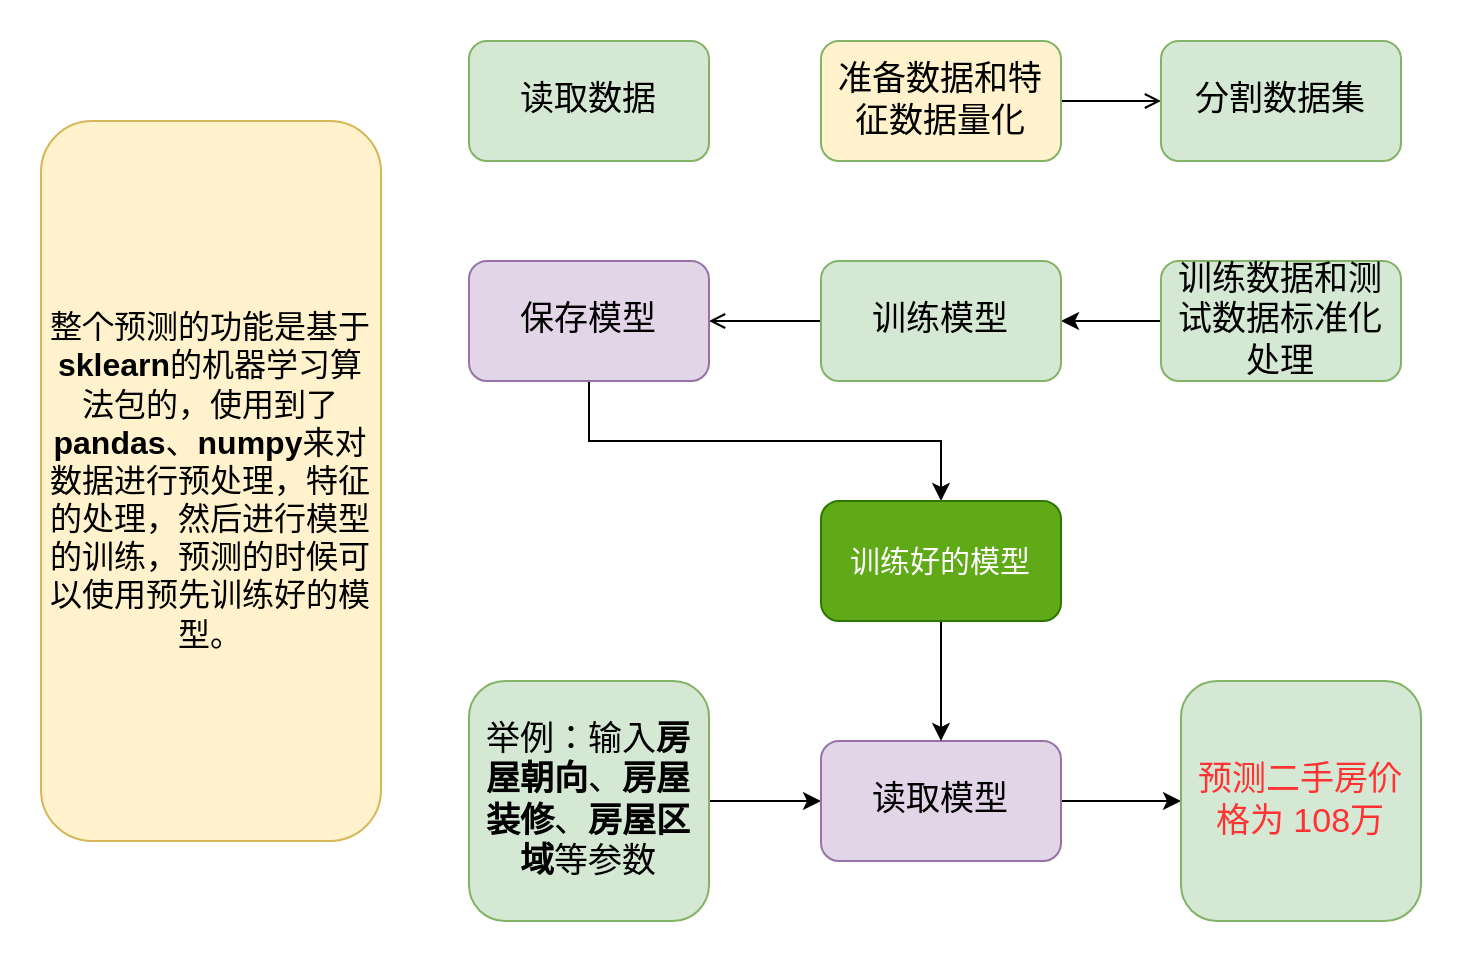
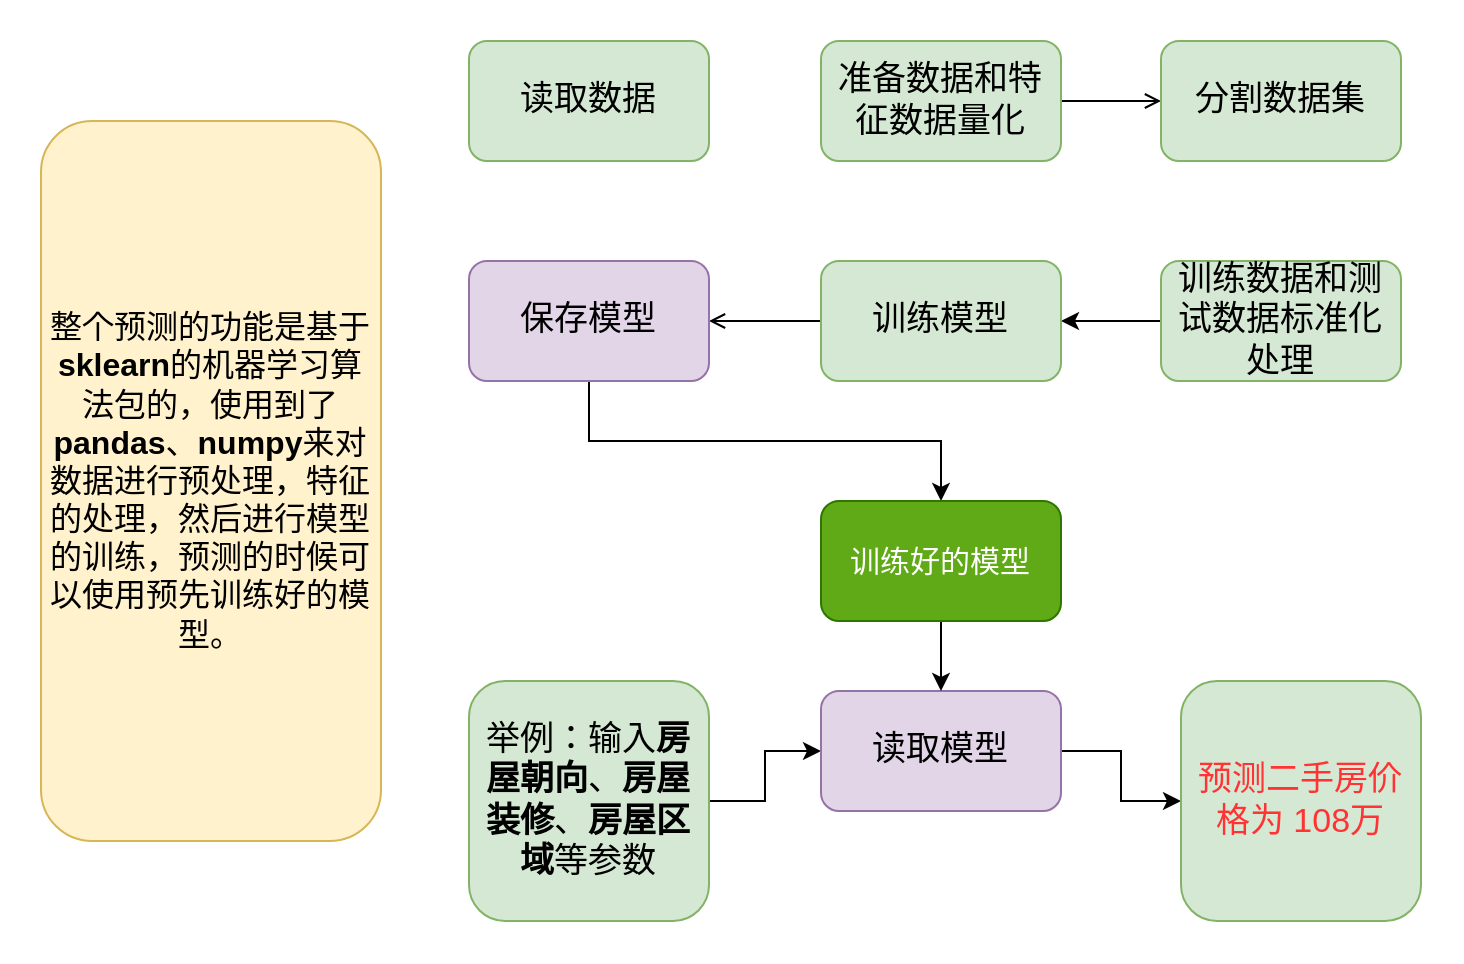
  <mxCell id="0" />
  <mxCell id="1" parent="0" />
  <mxCell id="2" value="读取数据" style="rounded=1;whiteSpace=wrap;html=1;fillColor=#d5e8d4;strokeColor=#82b366;fontSize=17;" parent="1" vertex="1"><mxGeometry x="234" y="20" width="120" height="60" as="geometry" /></mxCell>
  <mxCell id="3" value="&lt;font style=&quot;font-size: 16px&quot;&gt;整个预测的功能是基于&lt;b&gt;sklearn&lt;/b&gt;的机器学习算法包的，使用到了&lt;b&gt;pandas&lt;/b&gt;、&lt;b&gt;numpy&lt;/b&gt;来对数据进行预处理，特征的处理，然后进行模型的训练，预测的时候可以使用预先训练好的模型。&lt;/font&gt;" style="rounded=1;whiteSpace=wrap;html=1;fillColor=#fff2cc;strokeColor=#d6b656;" parent="1" vertex="1"><mxGeometry x="20" y="60" width="170" height="360" as="geometry" /></mxCell>
  <mxCell id="4" style="edgeStyle=orthogonalEdgeStyle;rounded=0;orthogonalLoop=1;jettySize=auto;html=1;exitX=1;exitY=0.5;exitDx=0;exitDy=0;entryX=0;entryY=0.5;entryDx=0;entryDy=0;fontSize=17;endArrow=open;" parent="1" source="5" target="6" edge="1"><mxGeometry relative="1" as="geometry" /></mxCell>
- <mxCell id="5" value="准备数据和特征数据量化" style="rounded=1;whiteSpace=wrap;html=1;fillColor=#fff2cc;strokeColor=#82b366;fontSize=17;" parent="1" vertex="1"><mxGeometry x="410" y="20" width="120" height="60" as="geometry" /></mxCell>
+ <mxCell id="5" value="准备数据和特征数据量化" style="rounded=1;whiteSpace=wrap;html=1;fillColor=#d5e8d4;strokeColor=#82b366;fontSize=17;" parent="1" vertex="1"><mxGeometry x="410" y="20" width="120" height="60" as="geometry" /></mxCell>
  <mxCell id="6" value="分割数据集" style="rounded=1;whiteSpace=wrap;html=1;fillColor=#d5e8d4;strokeColor=#82b366;fontSize=17;" parent="1" vertex="1"><mxGeometry x="580" y="20" width="120" height="60" as="geometry" /></mxCell>
  <mxCell id="7" style="edgeStyle=orthogonalEdgeStyle;rounded=0;orthogonalLoop=1;jettySize=auto;html=1;exitX=0;exitY=0.5;exitDx=0;exitDy=0;entryX=1;entryY=0.5;entryDx=0;entryDy=0;fontSize=17;" parent="1" source="8" target="10" edge="1"><mxGeometry relative="1" as="geometry" /></mxCell>
  <mxCell id="8" value="训练数据和测试数据标准化处理" style="rounded=1;whiteSpace=wrap;html=1;fillColor=#d5e8d4;strokeColor=#82b366;fontSize=17;" parent="1" vertex="1"><mxGeometry x="580" y="130" width="120" height="60" as="geometry" /></mxCell>
  <mxCell id="9" style="edgeStyle=orthogonalEdgeStyle;rounded=0;orthogonalLoop=1;jettySize=auto;html=1;exitX=0;exitY=0.5;exitDx=0;exitDy=0;fontSize=17;entryX=1;entryY=0.5;entryDx=0;entryDy=0;endArrow=open;" parent="1" source="10" target="12" edge="1"><mxGeometry relative="1" as="geometry"><mxPoint x="360" y="160" as="targetPoint" /></mxGeometry></mxCell>
  <mxCell id="10" value="训练模型" style="rounded=1;whiteSpace=wrap;html=1;fillColor=#d5e8d4;strokeColor=#82b366;fontSize=17;" parent="1" vertex="1"><mxGeometry x="410" y="130" width="120" height="60" as="geometry" /></mxCell>
  <mxCell id="11" style="edgeStyle=orthogonalEdgeStyle;rounded=0;orthogonalLoop=1;jettySize=auto;html=1;exitX=0.5;exitY=1;exitDx=0;exitDy=0;entryX=0.5;entryY=0;entryDx=0;entryDy=0;" edge="1" parent="1" source="12" target="19"><mxGeometry relative="1" as="geometry" /></mxCell>
  <mxCell id="12" value="保存模型" style="rounded=1;whiteSpace=wrap;html=1;fillColor=#e1d5e7;strokeColor=#9673a6;fontSize=17;" parent="1" vertex="1"><mxGeometry x="234" y="130" width="120" height="60" as="geometry" /></mxCell>
  <mxCell id="13" style="edgeStyle=orthogonalEdgeStyle;rounded=0;orthogonalLoop=1;jettySize=auto;html=1;exitX=1;exitY=0.5;exitDx=0;exitDy=0;entryX=0;entryY=0.5;entryDx=0;entryDy=0;fontSize=17;" parent="1" source="14" target="16" edge="1"><mxGeometry relative="1" as="geometry" /></mxCell>
  <mxCell id="14" value="举例：输入&lt;b&gt;房屋朝向&lt;/b&gt;、&lt;b&gt;房屋装修&lt;/b&gt;、&lt;b&gt;房屋区域&lt;/b&gt;等参数" style="rounded=1;whiteSpace=wrap;html=1;fillColor=#d5e8d4;strokeColor=#82b366;fontSize=17;" parent="1" vertex="1"><mxGeometry x="234" y="340" width="120" height="120" as="geometry" /></mxCell>
  <mxCell id="15" style="edgeStyle=orthogonalEdgeStyle;rounded=0;orthogonalLoop=1;jettySize=auto;html=1;exitX=1;exitY=0.5;exitDx=0;exitDy=0;entryX=0;entryY=0.5;entryDx=0;entryDy=0;fontSize=17;" parent="1" source="16" target="17" edge="1"><mxGeometry relative="1" as="geometry" /></mxCell>
- <mxCell id="16" value="读取模型" style="rounded=1;whiteSpace=wrap;html=1;fillColor=#e1d5e7;strokeColor=#9673a6;fontSize=17;" parent="1" vertex="1"><mxGeometry x="410" y="370" width="120" height="60" as="geometry" /></mxCell>
+ <mxCell id="16" value="读取模型" style="rounded=1;whiteSpace=wrap;html=1;fillColor=#e1d5e7;strokeColor=#9673a6;fontSize=17;" parent="1" vertex="1"><mxGeometry x="410" y="345" width="120" height="60" as="geometry" /></mxCell>
  <mxCell id="17" value="&lt;font color=&quot;#ff3333&quot;&gt;预测二手房价格为 108万&lt;/font&gt;" style="rounded=1;whiteSpace=wrap;html=1;fillColor=#d5e8d4;strokeColor=#82b366;fontSize=17;" parent="1" vertex="1"><mxGeometry x="590" y="340" width="120" height="120" as="geometry" /></mxCell>
  <mxCell id="18" style="edgeStyle=orthogonalEdgeStyle;rounded=0;orthogonalLoop=1;jettySize=auto;html=1;exitX=0.5;exitY=1;exitDx=0;exitDy=0;entryX=0.5;entryY=0;entryDx=0;entryDy=0;" edge="1" parent="1" source="19" target="16"><mxGeometry relative="1" as="geometry" /></mxCell>
  <mxCell id="19" value="训练好的模型" style="rounded=1;whiteSpace=wrap;html=1;fillColor=#60a917;fontColor=#ffffff;strokeColor=#2D7600;fontSize=15;" vertex="1" parent="1"><mxGeometry x="410" y="250" width="120" height="60" as="geometry" /></mxCell>
